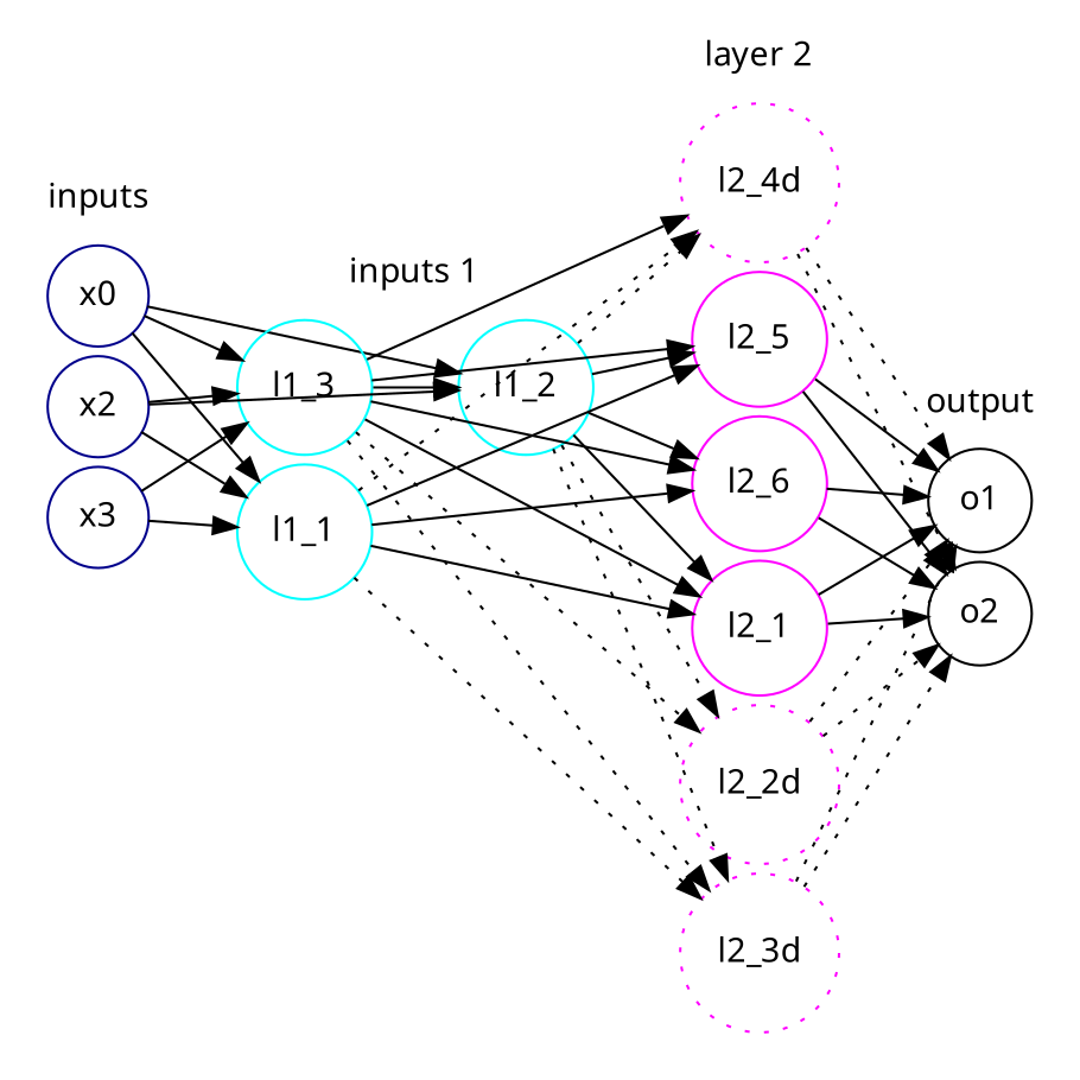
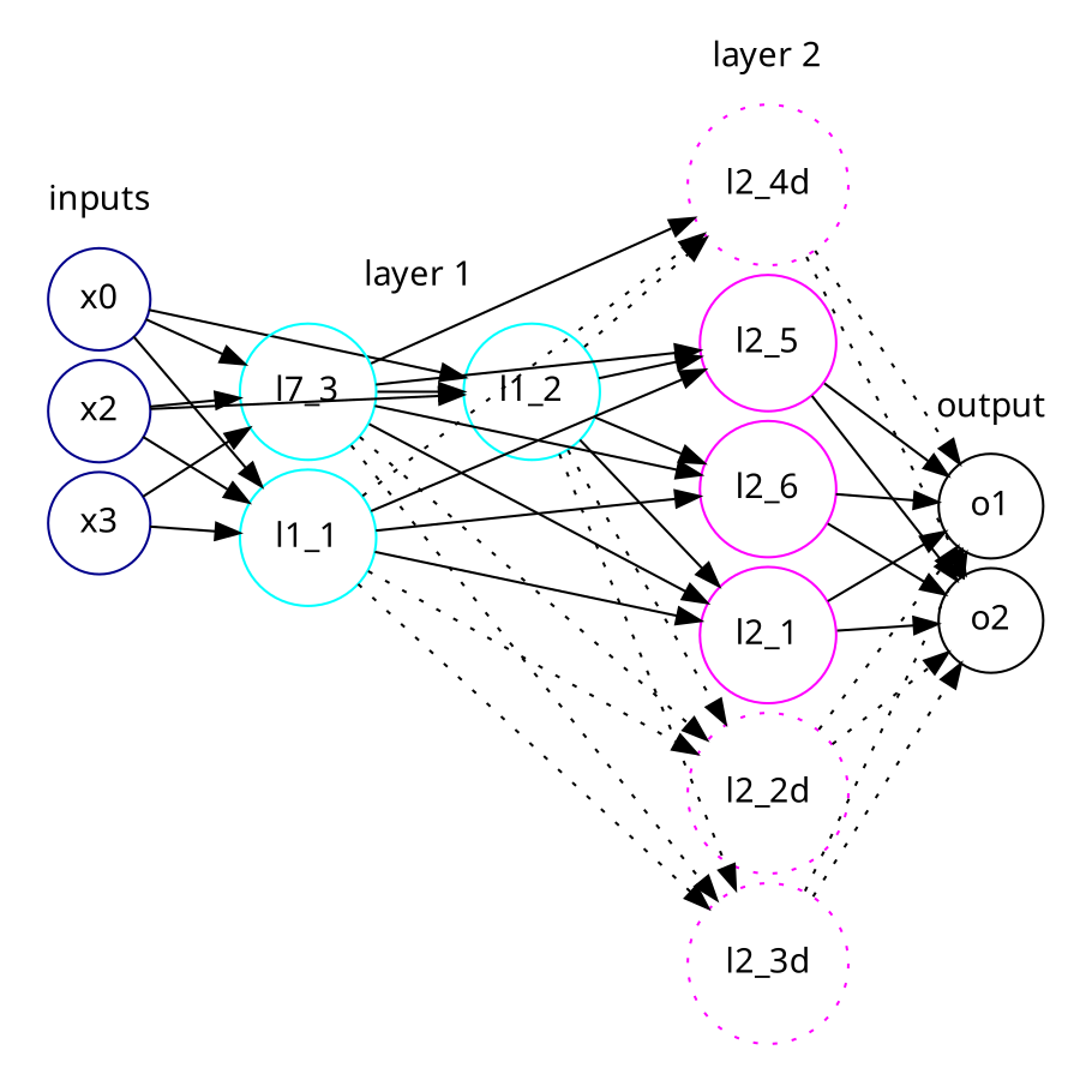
  digraph {
    fontname="Noto Sans"
    nodesep=.05
    rankdir=LR
    splines=line
    node [color=magenta fontname="Noto Sans" shape=circle style=solid]
    edge [fontname="Noto Sans"]
    n1 [color=blue4 label=x0]
    x2 [color=blue4]
    x3 [color=blue4]
    l1_1 [color=cyan]
    l1_2 [color=cyan]
-   l1_3 [color=cyan]
+   l1_3 [color=cyan label=l7_3]
    l2_1
    l2_2d [style=dotted]
    l2_3d [style=dotted]
    l2_4d [style=dotted]
    l2_5
    l2_6
    o1 [color=black]
    o2 [color=black]
    subgraph cluster_1 {
      color=white
      label=inputs
      n1
      x2
      x3
    }
    subgraph cluster_2 {
      color=white
-     label="inputs 1"
+     label="layer 1"
      l1_1
      l1_2
      l1_3
    }
    subgraph cluster_3 {
      color=white
      label="layer 2"
      l2_1
      l2_2d
      l2_3d
      l2_4d
      l2_5
      l2_6
    }
    subgraph cluster_4 {
      color=white
      label=output
      o1
      o2
    }
    n1 -> l1_1
    n1 -> l1_2
    n1 -> l1_3
    x2 -> l1_1
    x2 -> l1_2
    x2 -> l1_3
    x3 -> l1_1
    x3 -> l1_3
    l1_1 -> l2_1
+   l1_1 -> l2_2d [style=dotted]
    l1_1 -> l2_3d [style=dotted]
    l1_1 -> l2_4d [style=dotted]
    l1_1 -> l2_5
    l1_1 -> l2_6
    l1_2 -> l2_1
    l1_2 -> l2_2d [style=dotted]
    l1_2 -> l2_3d [style=dotted]
    l1_2 -> l2_4d [style=dotted]
    l1_2 -> l2_5
    l1_2 -> l2_6
    l1_3 -> l1_2
    l1_3 -> l2_1
    l1_3 -> l2_2d [style=dotted]
    l1_3 -> l2_3d [style=dotted]
    l1_3 -> l2_4d [style=solid]
    l1_3 -> l2_5
    l1_3 -> l2_6
    l2_1 -> o1
    l2_1 -> o2
    l2_2d -> o1 [style=dotted]
    l2_2d -> o2 [style=dotted]
    l2_3d -> o1 [style=dotted]
    l2_3d -> o2 [style=dotted]
    l2_4d -> o1 [style=dotted]
    l2_4d -> o2 [style=dotted]
    l2_5 -> o1
    l2_5 -> o2
    l2_6 -> o1
    l2_6 -> o2
  }
